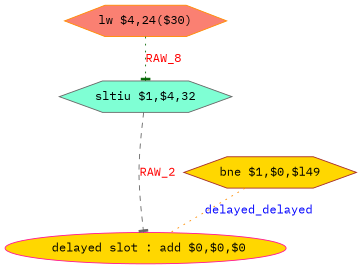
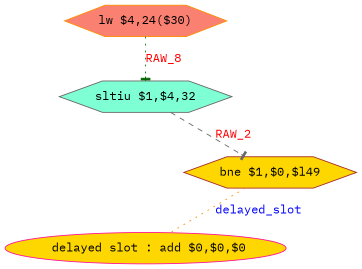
  digraph {
    fontname="IBM Plex Mono"
    node [fillcolor=gold fontname="IBM Plex Mono" shape=hexagon style=filled]
    edge [fontcolor=red fontname="IBM Plex Mono" style=dotted arrowhead=tee]
    n1 [color=deeppink label=" delayed slot : add $0,$0,$0" shape=ellipse]
    n2 [color=brown label="bne $1,$0,$l49"]
    n3 [color=darkorange fillcolor=salmon label="lw $4,24($30)"]
    n4 [color=gray40 fillcolor=aquamarine label="sltiu $1,$4,32"]
-   n2 -> n1 [color=darkorange dir=none fontcolor=blue label=delayed_delayed arrowhead=""]
+   n2 -> n1 [color=darkorange dir=none fontcolor=blue label=delayed_slot arrowhead=""]
    n3 -> n4 [color=darkgreen label=RAW_8]
-   n4 -> n1 [color=gray40 label=RAW_2 style=dashed]
+   n4 -> n2 [color=gray40 label=RAW_2 style=dashed]
  }
